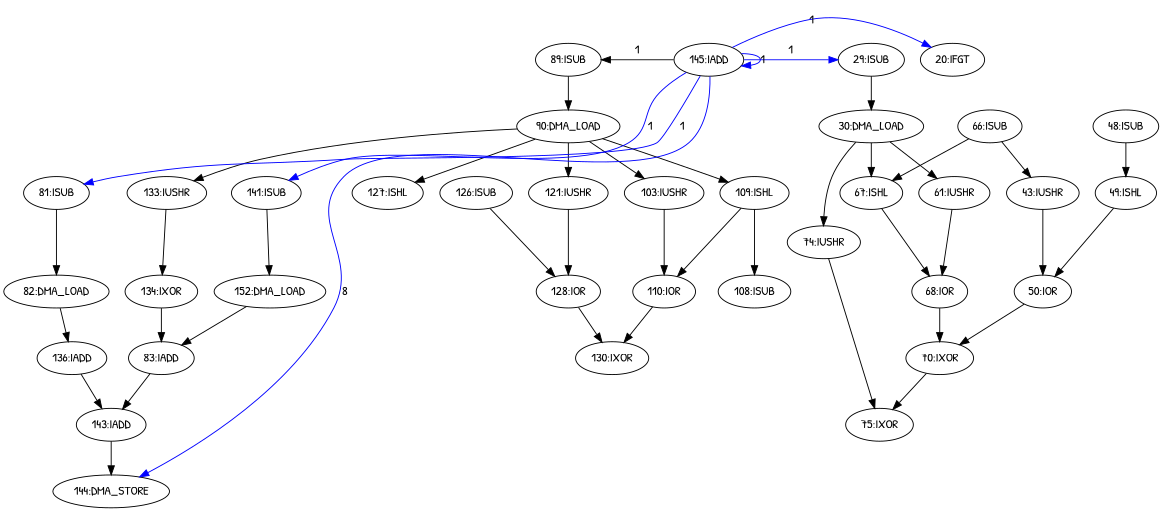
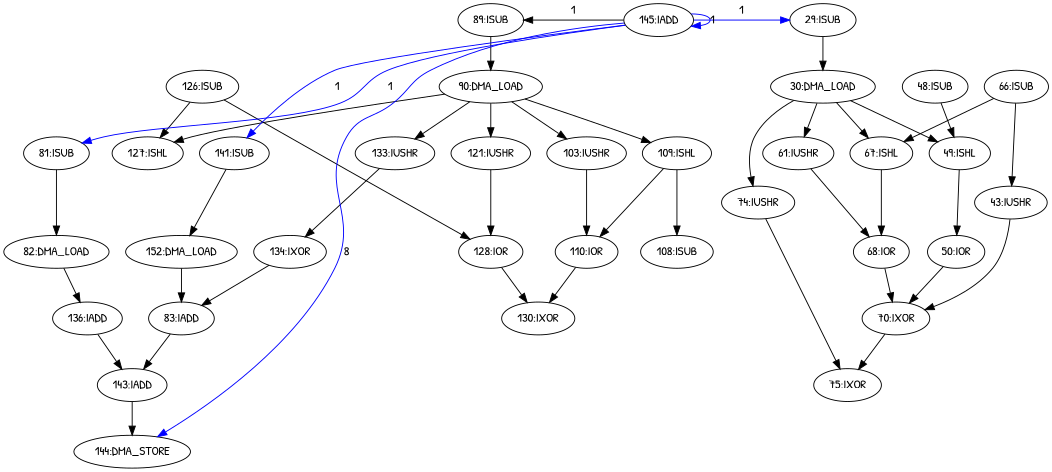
  digraph {
    fontname="Patrick Hand"
    node [fontname="Patrick Hand"]
    edge [fontname="Patrick Hand"]
    n1 [label="134:IXOR"]
    n2 [label="83:IADD"]
    n3 [label="143:IADD"]
    n4 [label="130:IXOR"]
    n5 [label="133:IUSHR"]
    n6 [label="103:IUSHR"]
    n7 [label="110:IOR"]
    n8 [label="90:DMA_LOAD"]
    n9 [label="121:IUSHR"]
    n10 [label="127:ISHL"]
    n11 [label="109:ISHL"]
    n12 [label="128:IOR"]
    n13 [label="108:ISUB"]
    n14 [label="50:IOR"]
    n15 [label="70:IXOR"]
    n16 [label="75:IXOR"]
    n17 [label="43:IUSHR"]
    n18 [label="49:ISHL"]
    n19 [label="61:IUSHR"]
    n20 [label="68:IOR"]
    n21 [label="30:DMA_LOAD"]
    n22 [label="67:ISHL"]
    n23 [label="74:IUSHR"]
    n24 [label="66:ISUB"]
    n25 [label="152:DMA_LOAD"]
    n26 [label="141:ISUB"]
    n27 [label="144:DMA_STORE"]
    n28 [label="29:ISUB"]
    n29 [label="89:ISUB"]
    n30 [label="136:IADD"]
    n31 [label="48:ISUB"]
    n32 [label="82:DMA_LOAD"]
    n33 [label="81:ISUB"]
    n34 [label="126:ISUB"]
    n35 [label="145:IADD"]
-   n36 [label="20:IFGT"]
    n1 -> n2
    n2 -> n3
    n3 -> n27
    n5 -> n1
    n6 -> n7
    n7 -> n4
    n8 -> n5
    n8 -> n6
    n8 -> n9
    n8 -> n10
    n8 -> n11
    n9 -> n12
    n11 -> n7
    n11 -> n13
    n12 -> n4
    n14 -> n15
    n15 -> n16
-   n17 -> n14
+   n17 -> n15
    n18 -> n14
    n19 -> n20
    n20 -> n15
+   n21 -> n18
    n21 -> n19
    n21 -> n22
    n21 -> n23
    n22 -> n20
    n23 -> n16
    n24 -> n17
    n24 -> n22
    n25 -> n2
    n26 -> n25
    n28 -> n21
    n29 -> n8
    n30 -> n3
    n31 -> n18
    n32 -> n30
    n33 -> n32
+   n34 -> n10
    n34 -> n12
    n35 -> n26 [color=blue constraint=false label=1]
    n35 -> n27 [color=blue constraint=false label=8]
    n35 -> n28 [color=blue constraint=false label=1]
    n35 -> n29 [color=black constraint=false label=1]
    n35 -> n33 [color=blue constraint=false label=1]
    n35 -> n35 [color=blue constraint=false label=1]
-   n35 -> n36 [color=blue constraint=false label=1]
  }
